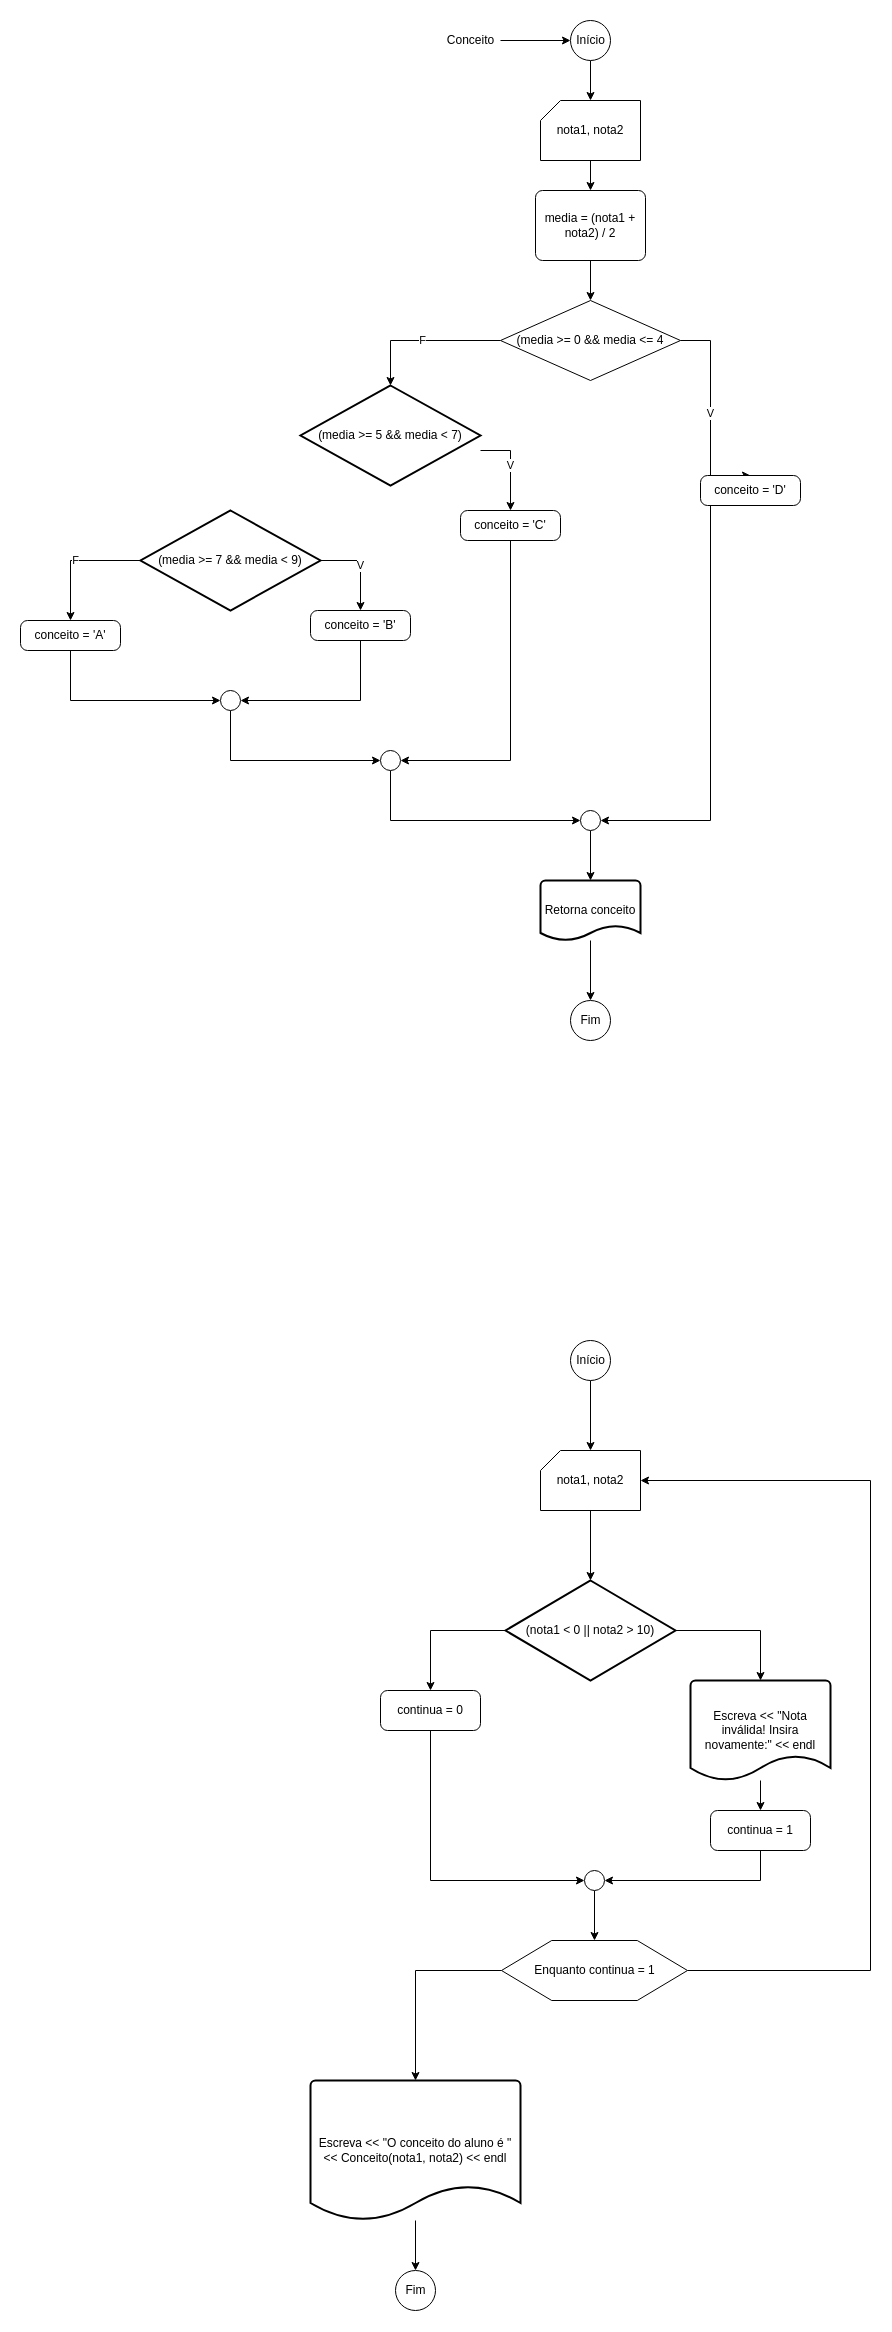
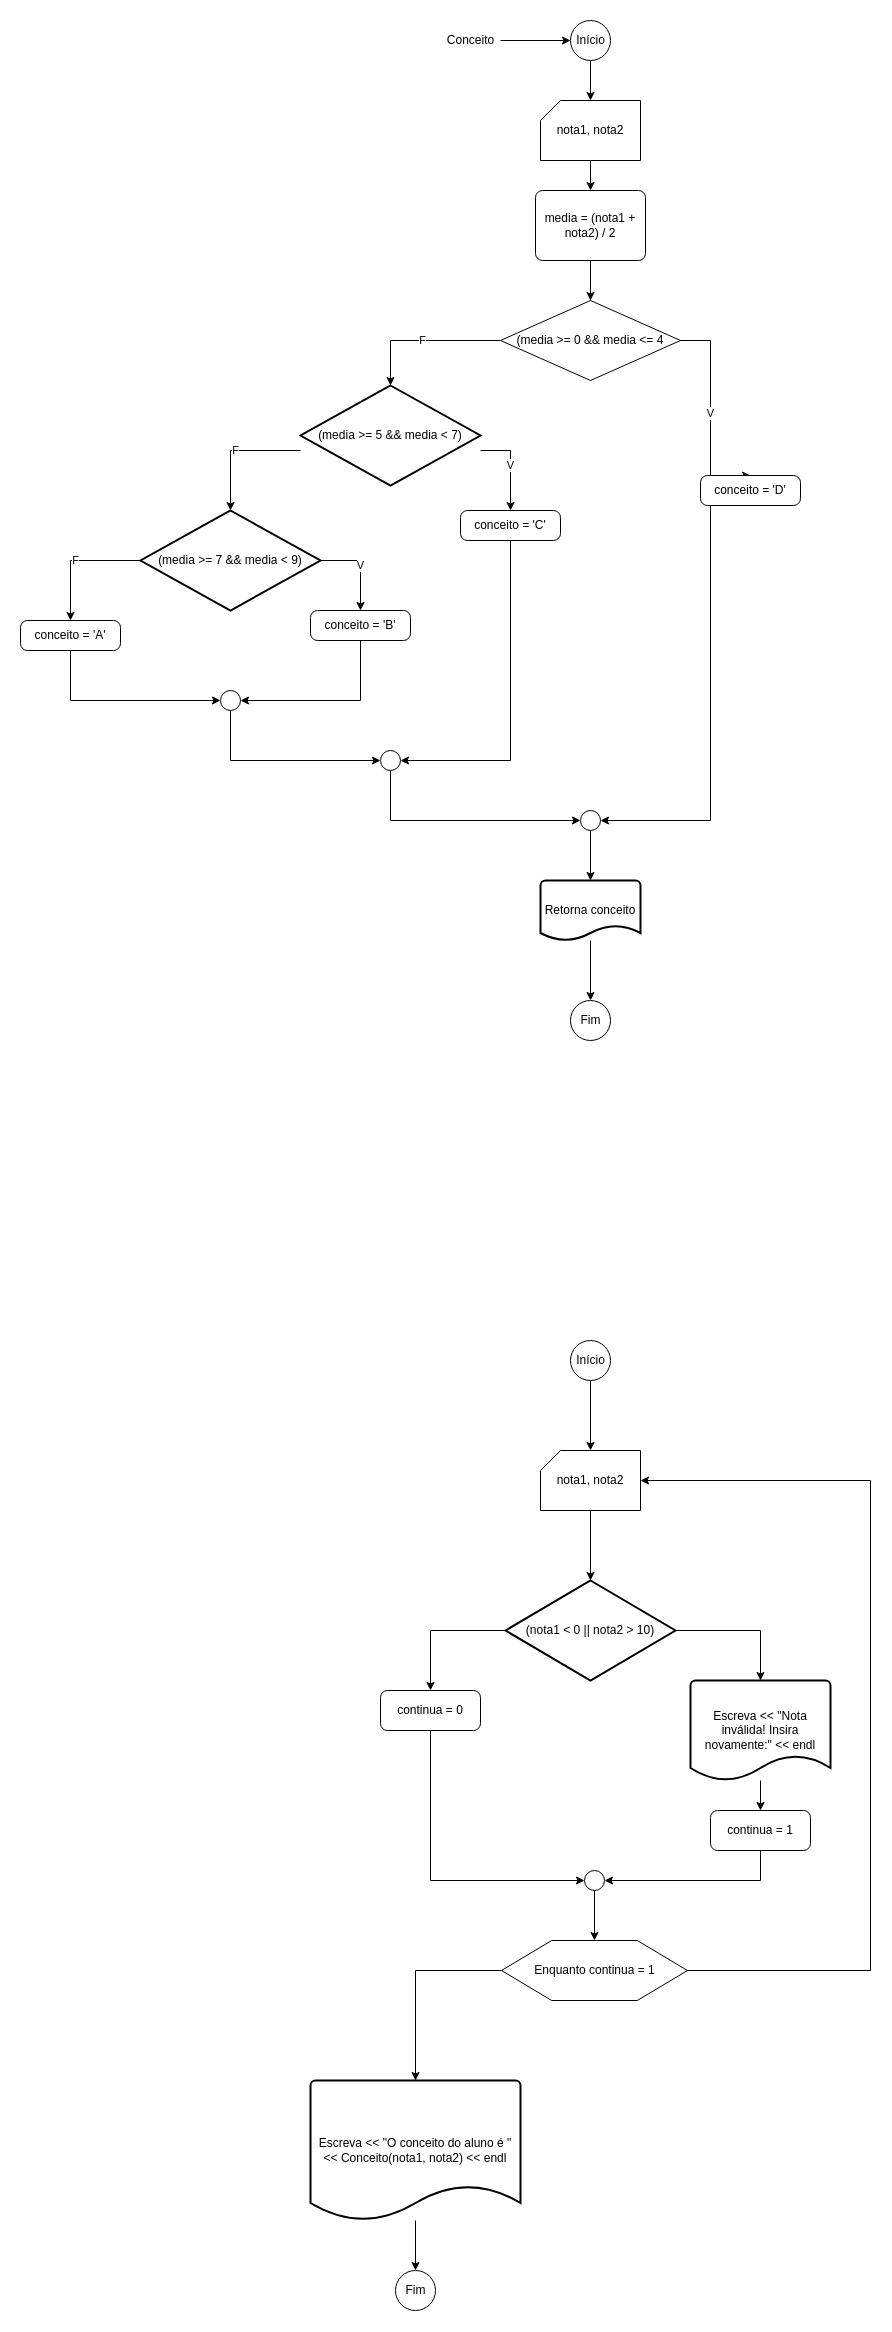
  <mxCell id="0" />
  <mxCell id="1" parent="0" />
  <mxCell id="2" value="" style="edgeStyle=orthogonalEdgeStyle;rounded=0;orthogonalLoop=1;jettySize=auto;html=1;" edge="1" parent="1" source="3" target="7"><mxGeometry relative="1" as="geometry" /></mxCell>
  <mxCell id="3" value="Início" style="verticalLabelPosition=middle;verticalAlign=middle;html=1;shape=mxgraph.flowchart.on-page_reference;labelPosition=center;align=center;" vertex="1" parent="1"><mxGeometry x="570" y="20" width="40" height="40" as="geometry" /></mxCell>
  <mxCell id="4" value="" style="edgeStyle=orthogonalEdgeStyle;rounded=0;orthogonalLoop=1;jettySize=auto;html=1;" edge="1" parent="1" source="5" target="3"><mxGeometry relative="1" as="geometry" /></mxCell>
  <mxCell id="5" value="Conceito" style="text;html=1;align=center;verticalAlign=middle;resizable=0;points=[];autosize=1;strokeColor=none;fillColor=none;" vertex="1" parent="1"><mxGeometry x="440" y="30" width="60" height="20" as="geometry" /></mxCell>
  <mxCell id="6" value="" style="edgeStyle=orthogonalEdgeStyle;rounded=0;orthogonalLoop=1;jettySize=auto;html=1;" edge="1" parent="1" source="7" target="9"><mxGeometry relative="1" as="geometry" /></mxCell>
  <mxCell id="7" value="nota1, nota2" style="verticalLabelPosition=middle;verticalAlign=middle;html=1;shape=card;whiteSpace=wrap;size=20;arcSize=12;labelPosition=center;align=center;" vertex="1" parent="1"><mxGeometry x="540" y="100" width="100" height="60" as="geometry" /></mxCell>
  <mxCell id="8" value="" style="edgeStyle=orthogonalEdgeStyle;rounded=0;orthogonalLoop=1;jettySize=auto;html=1;" edge="1" parent="1" source="9" target="12"><mxGeometry relative="1" as="geometry" /></mxCell>
  <mxCell id="9" value="media = (nota1 + nota2) / 2" style="rounded=1;whiteSpace=wrap;html=1;absoluteArcSize=1;arcSize=14;strokeWidth=1;" vertex="1" parent="1"><mxGeometry x="535" y="190" width="110" height="70" as="geometry" /></mxCell>
  <mxCell id="10" value="V" style="edgeStyle=orthogonalEdgeStyle;rounded=0;orthogonalLoop=1;jettySize=auto;html=1;entryX=0.5;entryY=0;entryDx=0;entryDy=0;" edge="1" parent="1" source="12" target="14"><mxGeometry relative="1" as="geometry"><Array as="points"><mxPoint x="710" y="340" /></Array></mxGeometry></mxCell>
  <mxCell id="11" value="F" style="edgeStyle=orthogonalEdgeStyle;rounded=0;orthogonalLoop=1;jettySize=auto;html=1;entryX=0.5;entryY=0;entryDx=0;entryDy=0;entryPerimeter=0;" edge="1" parent="1" source="12" target="17"><mxGeometry relative="1" as="geometry" /></mxCell>
  <mxCell id="12" value="(media &amp;gt;= 0 &amp;amp;&amp;amp; media &amp;lt;= 4" style="rhombus;whiteSpace=wrap;html=1;" vertex="1" parent="1"><mxGeometry x="500" y="300" width="180" height="80" as="geometry" /></mxCell>
  <mxCell id="13" style="edgeStyle=orthogonalEdgeStyle;rounded=0;orthogonalLoop=1;jettySize=auto;html=1;entryX=1;entryY=0.5;entryDx=0;entryDy=0;entryPerimeter=0;" edge="1" parent="1" source="14" target="32"><mxGeometry relative="1" as="geometry"><Array as="points"><mxPoint x="710" y="820" /></Array></mxGeometry></mxCell>
  <mxCell id="14" value="conceito = 'D'" style="rounded=1;whiteSpace=wrap;html=1;absoluteArcSize=1;arcSize=14;strokeWidth=1;" vertex="1" parent="1"><mxGeometry x="700" y="475" width="100" height="30" as="geometry" /></mxCell>
  <mxCell id="15" value="V" style="edgeStyle=orthogonalEdgeStyle;rounded=0;orthogonalLoop=1;jettySize=auto;html=1;entryX=0.5;entryY=0;entryDx=0;entryDy=0;" edge="1" parent="1" source="17" target="19"><mxGeometry relative="1" as="geometry"><Array as="points"><mxPoint x="510" y="450" /></Array></mxGeometry></mxCell>
+ <mxCell id="16" value="F" style="edgeStyle=orthogonalEdgeStyle;rounded=0;orthogonalLoop=1;jettySize=auto;html=1;entryX=0.5;entryY=0;entryDx=0;entryDy=0;entryPerimeter=0;" edge="1" parent="1" source="17" target="22"><mxGeometry relative="1" as="geometry"><Array as="points"><mxPoint x="230" y="450" /></Array></mxGeometry></mxCell>
  <mxCell id="17" value="(media &amp;gt;= 5 &amp;amp;&amp;amp; media &amp;lt; 7)" style="strokeWidth=2;html=1;shape=mxgraph.flowchart.decision;whiteSpace=wrap;" vertex="1" parent="1"><mxGeometry x="300" y="385" width="180" height="100" as="geometry" /></mxCell>
  <mxCell id="18" style="edgeStyle=orthogonalEdgeStyle;rounded=0;orthogonalLoop=1;jettySize=auto;html=1;entryX=1;entryY=0.5;entryDx=0;entryDy=0;entryPerimeter=0;" edge="1" parent="1" source="19" target="30"><mxGeometry relative="1" as="geometry"><Array as="points"><mxPoint x="510" y="760" /></Array></mxGeometry></mxCell>
  <mxCell id="19" value="conceito = 'C'" style="rounded=1;whiteSpace=wrap;html=1;absoluteArcSize=1;arcSize=14;strokeWidth=1;" vertex="1" parent="1"><mxGeometry x="460" y="510" width="100" height="30" as="geometry" /></mxCell>
  <mxCell id="20" value="V" style="edgeStyle=orthogonalEdgeStyle;rounded=0;orthogonalLoop=1;jettySize=auto;html=1;entryX=0.5;entryY=0;entryDx=0;entryDy=0;" edge="1" parent="1" source="22" target="24"><mxGeometry relative="1" as="geometry"><Array as="points"><mxPoint x="360" y="560" /></Array></mxGeometry></mxCell>
  <mxCell id="21" value="F" style="edgeStyle=orthogonalEdgeStyle;rounded=0;orthogonalLoop=1;jettySize=auto;html=1;entryX=0.5;entryY=0;entryDx=0;entryDy=0;entryPerimeter=0;" edge="1" parent="1" source="22"><mxGeometry relative="1" as="geometry"><mxPoint x="70" y="620" as="targetPoint" /><Array as="points"><mxPoint x="70" y="560" /></Array></mxGeometry></mxCell>
  <mxCell id="22" value="(media &amp;gt;= 7 &amp;amp;&amp;amp; media &amp;lt; 9)" style="strokeWidth=2;html=1;shape=mxgraph.flowchart.decision;whiteSpace=wrap;" vertex="1" parent="1"><mxGeometry x="140" y="510" width="180" height="100" as="geometry" /></mxCell>
  <mxCell id="23" style="edgeStyle=orthogonalEdgeStyle;rounded=0;orthogonalLoop=1;jettySize=auto;html=1;entryX=1;entryY=0.5;entryDx=0;entryDy=0;entryPerimeter=0;" edge="1" parent="1" source="24" target="28"><mxGeometry relative="1" as="geometry"><Array as="points"><mxPoint x="360" y="700" /></Array></mxGeometry></mxCell>
  <mxCell id="24" value="conceito = 'B'" style="rounded=1;whiteSpace=wrap;html=1;absoluteArcSize=1;arcSize=14;strokeWidth=1;" vertex="1" parent="1"><mxGeometry x="310" y="610" width="100" height="30" as="geometry" /></mxCell>
  <mxCell id="25" style="edgeStyle=orthogonalEdgeStyle;rounded=0;orthogonalLoop=1;jettySize=auto;html=1;entryX=0;entryY=0.5;entryDx=0;entryDy=0;entryPerimeter=0;" edge="1" parent="1" source="26" target="28"><mxGeometry relative="1" as="geometry"><Array as="points"><mxPoint x="70" y="700" /></Array></mxGeometry></mxCell>
  <mxCell id="26" value="conceito = 'A'" style="rounded=1;whiteSpace=wrap;html=1;absoluteArcSize=1;arcSize=14;strokeWidth=1;" vertex="1" parent="1"><mxGeometry x="20" y="620" width="100" height="30" as="geometry" /></mxCell>
  <mxCell id="27" style="edgeStyle=orthogonalEdgeStyle;rounded=0;orthogonalLoop=1;jettySize=auto;html=1;entryX=0;entryY=0.5;entryDx=0;entryDy=0;entryPerimeter=0;" edge="1" parent="1" source="28" target="30"><mxGeometry relative="1" as="geometry"><Array as="points"><mxPoint x="230" y="760" /></Array></mxGeometry></mxCell>
  <mxCell id="28" value="" style="verticalLabelPosition=bottom;verticalAlign=top;html=1;shape=mxgraph.flowchart.on-page_reference;" vertex="1" parent="1"><mxGeometry x="220" y="690" width="20" height="20" as="geometry" /></mxCell>
  <mxCell id="29" style="edgeStyle=orthogonalEdgeStyle;rounded=0;orthogonalLoop=1;jettySize=auto;html=1;entryX=0;entryY=0.5;entryDx=0;entryDy=0;entryPerimeter=0;" edge="1" parent="1" source="30" target="32"><mxGeometry relative="1" as="geometry"><Array as="points"><mxPoint x="390" y="820" /></Array></mxGeometry></mxCell>
  <mxCell id="30" value="" style="verticalLabelPosition=bottom;verticalAlign=top;html=1;shape=mxgraph.flowchart.on-page_reference;" vertex="1" parent="1"><mxGeometry x="380" y="750" width="20" height="20" as="geometry" /></mxCell>
  <mxCell id="31" value="" style="edgeStyle=orthogonalEdgeStyle;rounded=0;orthogonalLoop=1;jettySize=auto;html=1;" edge="1" parent="1" source="32" target="34"><mxGeometry relative="1" as="geometry" /></mxCell>
  <mxCell id="32" value="" style="verticalLabelPosition=bottom;verticalAlign=top;html=1;shape=mxgraph.flowchart.on-page_reference;" vertex="1" parent="1"><mxGeometry x="580" y="810" width="20" height="20" as="geometry" /></mxCell>
  <mxCell id="33" value="" style="edgeStyle=orthogonalEdgeStyle;rounded=0;orthogonalLoop=1;jettySize=auto;html=1;" edge="1" parent="1" source="34" target="35"><mxGeometry relative="1" as="geometry" /></mxCell>
  <mxCell id="34" value="Retorna conceito" style="strokeWidth=2;html=1;shape=mxgraph.flowchart.document2;whiteSpace=wrap;size=0.25;" vertex="1" parent="1"><mxGeometry x="540" y="880" width="100" height="60" as="geometry" /></mxCell>
  <mxCell id="35" value="Fim" style="verticalLabelPosition=middle;verticalAlign=middle;html=1;shape=mxgraph.flowchart.on-page_reference;labelPosition=center;align=center;" vertex="1" parent="1"><mxGeometry x="570" y="1000" width="40" height="40" as="geometry" /></mxCell>
  <mxCell id="36" value="" style="edgeStyle=orthogonalEdgeStyle;rounded=0;orthogonalLoop=1;jettySize=auto;html=1;" edge="1" parent="1" source="37" target="39"><mxGeometry relative="1" as="geometry" /></mxCell>
  <mxCell id="37" value="Início" style="verticalLabelPosition=middle;verticalAlign=middle;html=1;shape=mxgraph.flowchart.on-page_reference;labelPosition=center;align=center;" vertex="1" parent="1"><mxGeometry x="570" y="1340" width="40" height="40" as="geometry" /></mxCell>
  <mxCell id="38" value="" style="edgeStyle=orthogonalEdgeStyle;rounded=0;orthogonalLoop=1;jettySize=auto;html=1;" edge="1" parent="1" source="39" target="45"><mxGeometry relative="1" as="geometry" /></mxCell>
  <mxCell id="39" value="nota1, nota2" style="verticalLabelPosition=middle;verticalAlign=middle;html=1;shape=card;whiteSpace=wrap;size=20;arcSize=12;labelPosition=center;align=center;" vertex="1" parent="1"><mxGeometry x="540" y="1450" width="100" height="60" as="geometry" /></mxCell>
  <mxCell id="40" value="" style="edgeStyle=orthogonalEdgeStyle;rounded=0;orthogonalLoop=1;jettySize=auto;html=1;" edge="1" parent="1" source="41" target="42"><mxGeometry relative="1" as="geometry" /></mxCell>
  <mxCell id="41" value="Escreva &amp;lt;&amp;lt; &quot;O conceito do aluno é &quot; &amp;lt;&amp;lt; Conceito(nota1, nota2) &amp;lt;&amp;lt; endl" style="strokeWidth=2;html=1;shape=mxgraph.flowchart.document2;whiteSpace=wrap;size=0.25;" vertex="1" parent="1"><mxGeometry x="310" y="2080" width="210" height="140" as="geometry" /></mxCell>
  <mxCell id="42" value="Fim" style="verticalLabelPosition=middle;verticalAlign=middle;html=1;shape=mxgraph.flowchart.on-page_reference;labelPosition=center;align=center;" vertex="1" parent="1"><mxGeometry x="395" y="2270" width="40" height="40" as="geometry" /></mxCell>
  <mxCell id="43" style="edgeStyle=orthogonalEdgeStyle;rounded=0;orthogonalLoop=1;jettySize=auto;html=1;entryX=0.5;entryY=0;entryDx=0;entryDy=0;entryPerimeter=0;" edge="1" parent="1" source="45" target="47"><mxGeometry relative="1" as="geometry" /></mxCell>
  <mxCell id="44" style="edgeStyle=orthogonalEdgeStyle;rounded=0;orthogonalLoop=1;jettySize=auto;html=1;entryX=0.5;entryY=0;entryDx=0;entryDy=0;" edge="1" parent="1" source="45" target="51"><mxGeometry relative="1" as="geometry" /></mxCell>
  <mxCell id="45" value="(nota1 &amp;lt; 0 || nota2 &amp;gt; 10)" style="strokeWidth=2;html=1;shape=mxgraph.flowchart.decision;whiteSpace=wrap;" vertex="1" parent="1"><mxGeometry x="505" y="1580" width="170" height="100" as="geometry" /></mxCell>
  <mxCell id="46" value="" style="edgeStyle=orthogonalEdgeStyle;rounded=0;orthogonalLoop=1;jettySize=auto;html=1;" edge="1" parent="1" source="47" target="49"><mxGeometry relative="1" as="geometry" /></mxCell>
  <mxCell id="47" value="Escreva &amp;lt;&amp;lt; &quot;Nota inválida! Insira novamente:&quot; &amp;lt;&amp;lt; endl" style="strokeWidth=2;html=1;shape=mxgraph.flowchart.document2;whiteSpace=wrap;size=0.25;" vertex="1" parent="1"><mxGeometry x="690" y="1680" width="140" height="100" as="geometry" /></mxCell>
  <mxCell id="48" style="edgeStyle=orthogonalEdgeStyle;rounded=0;orthogonalLoop=1;jettySize=auto;html=1;entryX=1;entryY=0.5;entryDx=0;entryDy=0;entryPerimeter=0;" edge="1" parent="1" source="49" target="53"><mxGeometry relative="1" as="geometry"><Array as="points"><mxPoint x="760" y="1880" /></Array></mxGeometry></mxCell>
  <mxCell id="49" value="continua = 1" style="rounded=1;whiteSpace=wrap;html=1;absoluteArcSize=1;arcSize=14;strokeWidth=1;" vertex="1" parent="1"><mxGeometry x="710" y="1810" width="100" height="40" as="geometry" /></mxCell>
  <mxCell id="50" style="edgeStyle=orthogonalEdgeStyle;rounded=0;orthogonalLoop=1;jettySize=auto;html=1;entryX=0;entryY=0.5;entryDx=0;entryDy=0;entryPerimeter=0;" edge="1" parent="1" source="51" target="53"><mxGeometry relative="1" as="geometry"><Array as="points"><mxPoint x="430" y="1880" /></Array></mxGeometry></mxCell>
  <mxCell id="51" value="continua = 0" style="rounded=1;whiteSpace=wrap;html=1;absoluteArcSize=1;arcSize=14;strokeWidth=1;" vertex="1" parent="1"><mxGeometry x="380" y="1690" width="100" height="40" as="geometry" /></mxCell>
  <mxCell id="52" value="" style="edgeStyle=orthogonalEdgeStyle;rounded=0;orthogonalLoop=1;jettySize=auto;html=1;" edge="1" parent="1" source="53" target="56"><mxGeometry relative="1" as="geometry" /></mxCell>
  <mxCell id="53" value="" style="verticalLabelPosition=bottom;verticalAlign=top;html=1;shape=mxgraph.flowchart.on-page_reference;" vertex="1" parent="1"><mxGeometry x="584" y="1870" width="20" height="20" as="geometry" /></mxCell>
  <mxCell id="54" style="edgeStyle=orthogonalEdgeStyle;rounded=0;orthogonalLoop=1;jettySize=auto;html=1;entryX=1;entryY=0.5;entryDx=0;entryDy=0;entryPerimeter=0;" edge="1" parent="1" source="56" target="39"><mxGeometry relative="1" as="geometry"><Array as="points"><mxPoint x="870" y="1970" /><mxPoint x="870" y="1480" /></Array></mxGeometry></mxCell>
  <mxCell id="55" style="edgeStyle=orthogonalEdgeStyle;rounded=0;orthogonalLoop=1;jettySize=auto;html=1;entryX=0.5;entryY=0;entryDx=0;entryDy=0;entryPerimeter=0;" edge="1" parent="1" source="56" target="41"><mxGeometry relative="1" as="geometry"><Array as="points"><mxPoint x="415" y="1970" /></Array></mxGeometry></mxCell>
  <mxCell id="56" value="Enquanto continua = 1" style="verticalLabelPosition=middle;verticalAlign=middle;html=1;shape=hexagon;perimeter=hexagonPerimeter2;arcSize=6;size=0.27;labelPosition=center;align=center;" vertex="1" parent="1"><mxGeometry x="501" y="1940" width="186" height="60" as="geometry" /></mxCell>
